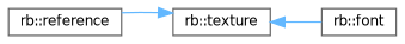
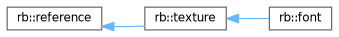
  digraph {
    rankdir=LR
    node [color=grey40 fillcolor=white fontname=Helvetica fontsize=10 shape=box style=filled]
    edge [color=steelblue1 dir=back fontname=Helvetica fontsize=10 labelfontname=Helvetica labelfontsize=10 style=solid]
    n1 [height=0.2 label="rb::reference" width=0.4]
    n2 [height=0.2 label="rb::texture" width=0.4]
    n3 [height=0.2 label="rb::font" width=0.4]
-   n2 -> n1
+   n1 -> n2
    n2 -> n3
  }
